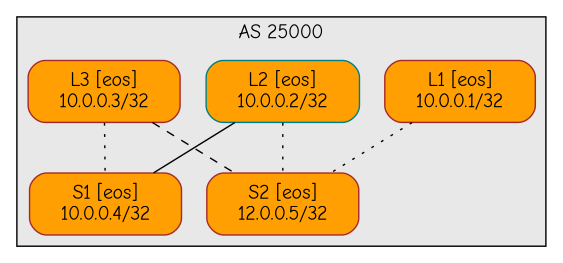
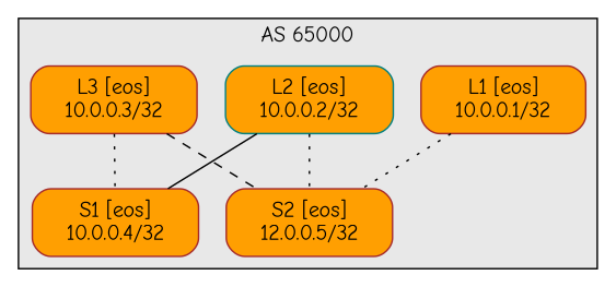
  graph {
    fontname="Comic Neue"
    node [color=brown fillcolor="#ff9f01" fontname="Comic Neue" margin="0.3,0.1" shape=box style="rounded,filled"]
    edge [fontname="Comic Neue" labeldistance=1.5 labelfontsize=10 style=dotted]
    n1 [label="L1 [eos]\n10.0.0.1/32"]
    n2 [color=teal label="L2 [eos]\n10.0.0.2/32"]
    n3 [label="L3 [eos]\n10.0.0.3/32"]
    n4 [label="S1 [eos]\n10.0.0.4/32"]
    n5 [label="S2 [eos]\n12.0.0.5/32"]
    subgraph cluster_1 {
      bgcolor="#e8e8e8"
-     label="AS 25000"
+     label="AS 65000"
      n1
      n2
      n3
      n4
      n5
    }
    n1 -- n5
    n2 -- n4 [style=solid]
    n2 -- n5
    n3 -- n4
    n3 -- n5 [style=dashed]
  }
